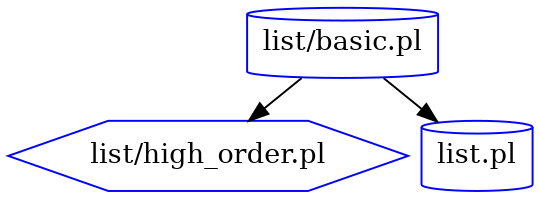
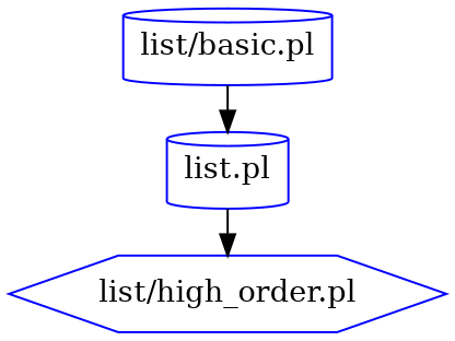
  digraph {
    nodesep=0.1
    ranksep=0.3
    node [color=blue shape=cylinder]
    "list/high_order.pl" [shape=hexagon]
    "list.pl"
    "list/basic.pl"
-   "list/basic.pl" -> "list/high_order.pl"
+   "list.pl" -> "list/high_order.pl"
    "list/basic.pl" -> "list.pl"
  }
